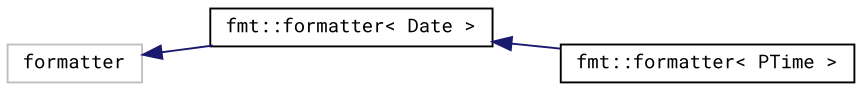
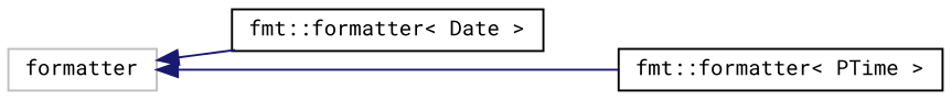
  digraph {
    fontname="Roboto Mono"
    rankdir=LR
    node [color=black fillcolor=white fontname="Roboto Mono" fontsize=10 shape=record style=filled]
    edge [color=midnightblue dir=back fontname="Roboto Mono" fontsize=10 labelfontname=Helvetica labelfontsize=10 style=solid]
    n1 [color=grey75 height=0.2 label=formatter width=0.4]
    n2 [height=0.2 label="fmt::formatter\< Date \>" width=0.4]
    n3 [height=0.2 label="fmt::formatter\< PTime \>" width=0.4]
    n1 -> n2
-   n2 -> n3
+   n1 -> n3
  }
